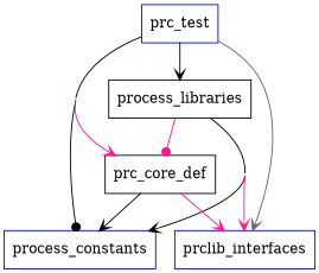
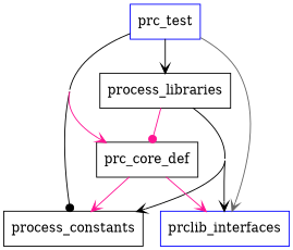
  digraph {
    concentrate=true
    splines=true
    node [color=black fillcolor=white shape=record style=filled]
    edge [arrowhead=vee color=deeppink]
    process_libraries
-   process_constants [color=blue]
+   process_constants
    prclib_interfaces [color=blue]
    prc_core_def
    prc_test [color=blue]
    process_libraries -> process_constants [color=black]
-   process_libraries -> prclib_interfaces
+   process_libraries -> prclib_interfaces [color=black]
    process_libraries -> prc_core_def [arrowhead=dot]
-   prc_core_def -> process_constants [color=black]
+   prc_core_def -> process_constants
    prc_core_def -> prclib_interfaces
    prc_test -> process_libraries [color=black]
    prc_test -> process_constants [arrowhead=dot color=black]
    prc_test -> prclib_interfaces [color=gray40]
    prc_test -> prc_core_def
  }
